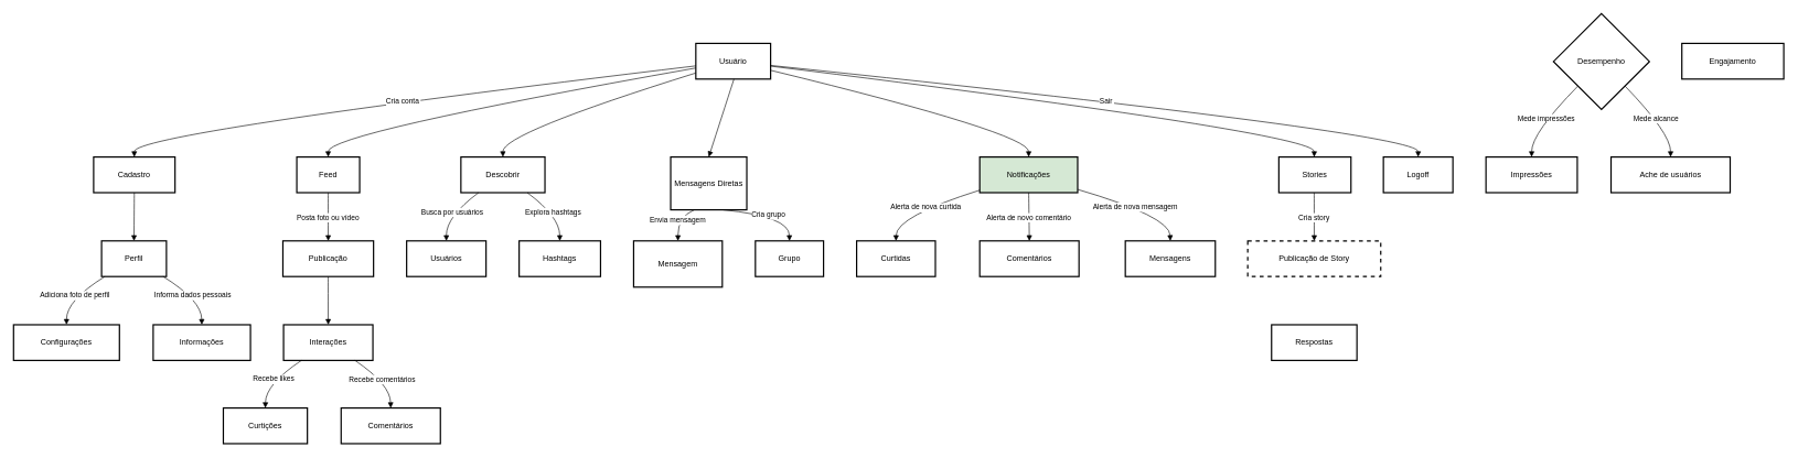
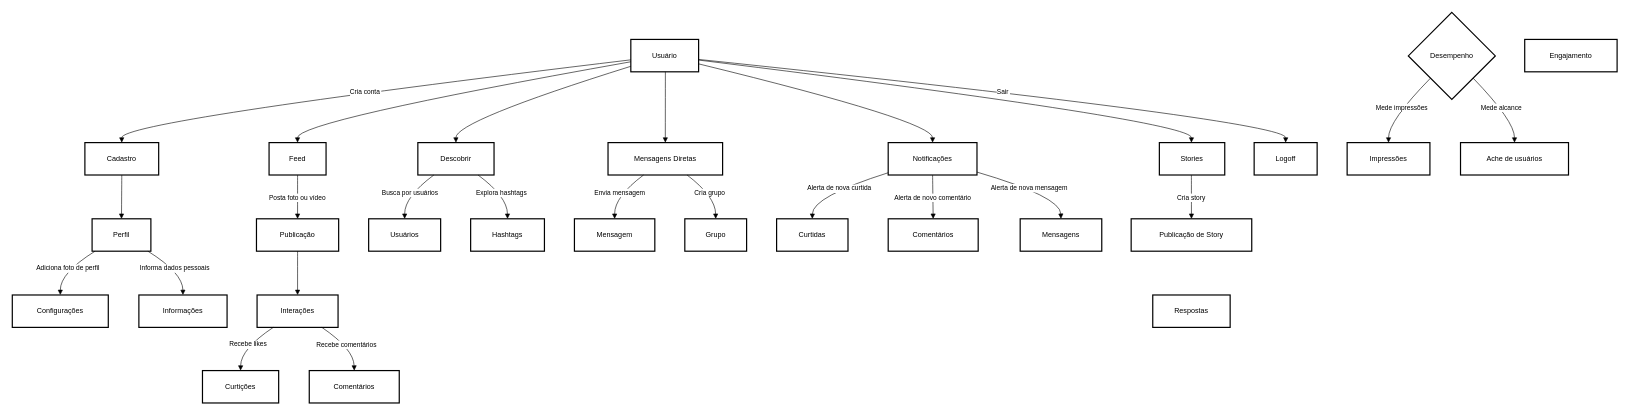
  <mxCell id="0" />
  <mxCell id="1" parent="0" />
  <mxCell id="2" value="Usuário" style="whiteSpace=wrap;strokeWidth=2;" vertex="1" parent="1"><mxGeometry x="1051" y="65" width="113" height="54" as="geometry" /></mxCell>
  <mxCell id="3" value="Cadastro" style="whiteSpace=wrap;strokeWidth=2;" vertex="1" parent="1"><mxGeometry x="141" y="237" width="123" height="54" as="geometry" /></mxCell>
  <mxCell id="4" value="Perfil" style="whiteSpace=wrap;strokeWidth=2;" vertex="1" parent="1"><mxGeometry x="153" y="364" width="98" height="54" as="geometry" /></mxCell>
  <mxCell id="5" value="Configurações" style="whiteSpace=wrap;strokeWidth=2;" vertex="1" parent="1"><mxGeometry x="20" y="491" width="160" height="54" as="geometry" /></mxCell>
  <mxCell id="6" value="Informações" style="whiteSpace=wrap;strokeWidth=2;" vertex="1" parent="1"><mxGeometry x="231" y="491" width="147" height="54" as="geometry" /></mxCell>
  <mxCell id="7" value="Feed" style="whiteSpace=wrap;strokeWidth=2;" vertex="1" parent="1"><mxGeometry x="448" y="237" width="95" height="54" as="geometry" /></mxCell>
  <mxCell id="8" value="Publicação" style="whiteSpace=wrap;strokeWidth=2;" vertex="1" parent="1"><mxGeometry x="427" y="364" width="137" height="54" as="geometry" /></mxCell>
  <mxCell id="9" value="Interações" style="whiteSpace=wrap;strokeWidth=2;" vertex="1" parent="1"><mxGeometry x="428" y="491" width="135" height="54" as="geometry" /></mxCell>
  <mxCell id="10" value="Curtições" style="whiteSpace=wrap;strokeWidth=2;" vertex="1" parent="1"><mxGeometry x="337" y="617" width="127" height="54" as="geometry" /></mxCell>
  <mxCell id="11" value="Comentários" style="whiteSpace=wrap;strokeWidth=2;" vertex="1" parent="1"><mxGeometry x="515" y="617" width="150" height="54" as="geometry" /></mxCell>
  <mxCell id="12" value="Descobrir" style="whiteSpace=wrap;strokeWidth=2;" vertex="1" parent="1"><mxGeometry x="696" y="237" width="127" height="54" as="geometry" /></mxCell>
  <mxCell id="13" value="Usuários" style="whiteSpace=wrap;strokeWidth=2;" vertex="1" parent="1"><mxGeometry x="614" y="364" width="120" height="54" as="geometry" /></mxCell>
  <mxCell id="14" value="Hashtags" style="whiteSpace=wrap;strokeWidth=2;" vertex="1" parent="1"><mxGeometry x="784" y="364" width="123" height="54" as="geometry" /></mxCell>
- <mxCell id="15" value="Mensagens Diretas" style="whiteSpace=wrap;strokeWidth=2;" vertex="1" parent="1"><mxGeometry x="1013" y="237" width="115" height="80" as="geometry" /></mxCell>
- <mxCell id="16" value="Mensagem" style="whiteSpace=wrap;strokeWidth=2;" vertex="1" parent="1"><mxGeometry x="957" y="364" width="134" height="70" as="geometry" /></mxCell>
+ <mxCell id="15" value="Mensagens Diretas" style="whiteSpace=wrap;strokeWidth=2;" vertex="1" parent="1"><mxGeometry x="1013" y="237" width="191" height="54" as="geometry" /></mxCell>
+ <mxCell id="16" value="Mensagem" style="whiteSpace=wrap;strokeWidth=2;" vertex="1" parent="1"><mxGeometry x="957" y="364" width="134" height="54" as="geometry" /></mxCell>
  <mxCell id="17" value="Grupo" style="whiteSpace=wrap;strokeWidth=2;" vertex="1" parent="1"><mxGeometry x="1141" y="364" width="103" height="54" as="geometry" /></mxCell>
- <mxCell id="18" value="Notificações" style="whiteSpace=wrap;strokeWidth=2;fillColor=#d5e8d4;" vertex="1" parent="1"><mxGeometry x="1480" y="237" width="148" height="54" as="geometry" /></mxCell>
+ <mxCell id="18" value="Notificações" style="whiteSpace=wrap;strokeWidth=2;" vertex="1" parent="1"><mxGeometry x="1480" y="237" width="148" height="54" as="geometry" /></mxCell>
  <mxCell id="19" value="Curtidas" style="whiteSpace=wrap;strokeWidth=2;" vertex="1" parent="1"><mxGeometry x="1294" y="364" width="119" height="54" as="geometry" /></mxCell>
  <mxCell id="20" value="Comentários" style="whiteSpace=wrap;strokeWidth=2;" vertex="1" parent="1"><mxGeometry x="1480" y="364" width="150" height="54" as="geometry" /></mxCell>
  <mxCell id="21" value="Mensagens" style="whiteSpace=wrap;strokeWidth=2;" vertex="1" parent="1"><mxGeometry x="1700" y="364" width="136" height="54" as="geometry" /></mxCell>
  <mxCell id="22" value="Stories" style="whiteSpace=wrap;strokeWidth=2;" vertex="1" parent="1"><mxGeometry x="1932" y="237" width="109" height="54" as="geometry" /></mxCell>
- <mxCell id="23" value="Publicação de Story" style="whiteSpace=wrap;strokeWidth=2;dashed=1;" vertex="1" parent="1"><mxGeometry x="1885" y="364" width="201" height="54" as="geometry" /></mxCell>
+ <mxCell id="23" value="Publicação de Story" style="whiteSpace=wrap;strokeWidth=2;" vertex="1" parent="1"><mxGeometry x="1885" y="364" width="201" height="54" as="geometry" /></mxCell>
  <mxCell id="24" value="Respostas" style="whiteSpace=wrap;strokeWidth=2;" vertex="1" parent="1"><mxGeometry x="1921" y="491" width="129" height="54" as="geometry" /></mxCell>
  <mxCell id="25" value="Desempenho" style="rhombus;strokeWidth=2;whiteSpace=wrap;" vertex="1" parent="1"><mxGeometry x="2347" y="20" width="145" height="145" as="geometry" /></mxCell>
  <mxCell id="26" value="Engajamento" style="whiteSpace=wrap;strokeWidth=2;" vertex="1" parent="1"><mxGeometry x="2541" y="65" width="154" height="54" as="geometry" /></mxCell>
  <mxCell id="27" value="Impressões" style="whiteSpace=wrap;strokeWidth=2;" vertex="1" parent="1"><mxGeometry x="2245" y="237" width="138" height="54" as="geometry" /></mxCell>
  <mxCell id="28" value="Ache de usuários" style="whiteSpace=wrap;strokeWidth=2;" vertex="1" parent="1"><mxGeometry x="2434" y="237" width="180" height="54" as="geometry" /></mxCell>
  <mxCell id="29" value="Logoff" style="whiteSpace=wrap;strokeWidth=2;" vertex="1" parent="1"><mxGeometry x="2090" y="237" width="105" height="54" as="geometry" /></mxCell>
  <mxCell id="30" value="Cria conta" style="curved=1;startArrow=none;endArrow=block;exitX=0;exitY=0.63;entryX=0.5;entryY=0;" edge="1" parent="1" source="2" target="3"><mxGeometry relative="1" as="geometry"><Array as="points"><mxPoint x="202" y="201" /></Array></mxGeometry></mxCell>
  <mxCell id="31" value="" style="curved=1;startArrow=none;endArrow=block;exitX=0.5;exitY=1;entryX=0.5;entryY=-0.01;" edge="1" parent="1" source="3" target="4"><mxGeometry relative="1" as="geometry"><Array as="points" /></mxGeometry></mxCell>
  <mxCell id="32" value="Adiciona foto de perfil" style="curved=1;startArrow=none;endArrow=block;exitX=0.06;exitY=0.99;entryX=0.5;entryY=0;" edge="1" parent="1" source="4" target="5"><mxGeometry relative="1" as="geometry"><Array as="points"><mxPoint x="100" y="454" /></Array></mxGeometry></mxCell>
  <mxCell id="33" value="Informa dados pessoais" style="curved=1;startArrow=none;endArrow=block;exitX=0.94;exitY=0.99;entryX=0.5;entryY=0;" edge="1" parent="1" source="4" target="6"><mxGeometry relative="1" as="geometry"><Array as="points"><mxPoint x="304" y="454" /></Array></mxGeometry></mxCell>
  <mxCell id="34" value="" style="curved=1;startArrow=none;endArrow=block;exitX=0;exitY=0.69;entryX=0.5;entryY=0;" edge="1" parent="1" source="2" target="7"><mxGeometry relative="1" as="geometry"><Array as="points"><mxPoint x="495" y="201" /></Array></mxGeometry></mxCell>
  <mxCell id="35" value="Posta foto ou vídeo" style="curved=1;startArrow=none;endArrow=block;exitX=0.5;exitY=1;entryX=0.5;entryY=-0.01;" edge="1" parent="1" source="7" target="8"><mxGeometry relative="1" as="geometry"><Array as="points" /></mxGeometry></mxCell>
  <mxCell id="36" value="" style="curved=1;startArrow=none;endArrow=block;exitX=0.5;exitY=0.99;entryX=0.5;entryY=0;" edge="1" parent="1" source="8" target="9"><mxGeometry relative="1" as="geometry"><Array as="points" /></mxGeometry></mxCell>
  <mxCell id="37" value="Recebe likes" style="curved=1;startArrow=none;endArrow=block;exitX=0.2;exitY=1;entryX=0.5;entryY=0;" edge="1" parent="1" source="9" target="10"><mxGeometry relative="1" as="geometry"><Array as="points"><mxPoint x="401" y="581" /></Array></mxGeometry></mxCell>
  <mxCell id="38" value="Recebe comentários" style="curved=1;startArrow=none;endArrow=block;exitX=0.8;exitY=1;entryX=0.5;entryY=0;" edge="1" parent="1" source="9" target="11"><mxGeometry relative="1" as="geometry"><Array as="points"><mxPoint x="589" y="581" /></Array></mxGeometry></mxCell>
  <mxCell id="39" value="" style="curved=1;startArrow=none;endArrow=block;exitX=0;exitY=0.83;entryX=0.5;entryY=0;" edge="1" parent="1" source="2" target="12"><mxGeometry relative="1" as="geometry"><Array as="points"><mxPoint x="759" y="201" /></Array></mxGeometry></mxCell>
  <mxCell id="40" value="Busca por usuários" style="curved=1;startArrow=none;endArrow=block;exitX=0.21;exitY=1;entryX=0.5;entryY=-0.01;" edge="1" parent="1" source="12" target="13"><mxGeometry relative="1" as="geometry"><Array as="points"><mxPoint x="674" y="327" /></Array></mxGeometry></mxCell>
  <mxCell id="41" value="Explora hashtags" style="curved=1;startArrow=none;endArrow=block;exitX=0.79;exitY=1;entryX=0.5;entryY=-0.01;" edge="1" parent="1" source="12" target="14"><mxGeometry relative="1" as="geometry"><Array as="points"><mxPoint x="845" y="327" /></Array></mxGeometry></mxCell>
  <mxCell id="42" value="" style="curved=1;startArrow=none;endArrow=block;exitX=0.51;exitY=1.01;entryX=0.5;entryY=0;" edge="1" parent="1" source="2" target="15"><mxGeometry relative="1" as="geometry"><Array as="points" /></mxGeometry></mxCell>
  <mxCell id="43" value="Envia mensagem" style="curved=1;startArrow=none;endArrow=block;exitX=0.31;exitY=1;entryX=0.5;entryY=-0.01;" edge="1" parent="1" source="15" target="16"><mxGeometry relative="1" as="geometry"><Array as="points"><mxPoint x="1024" y="327" /></Array></mxGeometry></mxCell>
  <mxCell id="44" value="Cria grupo" style="curved=1;startArrow=none;endArrow=block;exitX=0.69;exitY=1;entryX=0.5;entryY=-0.01;" edge="1" parent="1" source="15" target="17"><mxGeometry relative="1" as="geometry"><Array as="points"><mxPoint x="1192" y="327" /></Array></mxGeometry></mxCell>
  <mxCell id="45" value="" style="curved=1;startArrow=none;endArrow=block;exitX=1.01;exitY=0.76;entryX=0.5;entryY=0;" edge="1" parent="1" source="2" target="18"><mxGeometry relative="1" as="geometry"><Array as="points"><mxPoint x="1554" y="201" /></Array></mxGeometry></mxCell>
  <mxCell id="46" value="Alerta de nova curtida" style="curved=1;startArrow=none;endArrow=block;exitX=0;exitY=0.93;entryX=0.5;entryY=-0.01;" edge="1" parent="1" source="18" target="19"><mxGeometry relative="1" as="geometry"><Array as="points"><mxPoint x="1354" y="327" /></Array></mxGeometry></mxCell>
  <mxCell id="47" value="Alerta de novo comentário" style="curved=1;startArrow=none;endArrow=block;exitX=0.5;exitY=1;entryX=0.5;entryY=-0.01;" edge="1" parent="1" source="18" target="20"><mxGeometry relative="1" as="geometry"><Array as="points" /></mxGeometry></mxCell>
  <mxCell id="48" value="Alerta de nova mensagem" style="curved=1;startArrow=none;endArrow=block;exitX=1;exitY=0.91;entryX=0.5;entryY=-0.01;" edge="1" parent="1" source="18" target="21"><mxGeometry relative="1" as="geometry"><Array as="points"><mxPoint x="1767" y="327" /></Array></mxGeometry></mxCell>
  <mxCell id="49" value="" style="curved=1;startArrow=none;endArrow=block;exitX=1.01;exitY=0.64;entryX=0.49;entryY=0;" edge="1" parent="1" source="2" target="22"><mxGeometry relative="1" as="geometry"><Array as="points"><mxPoint x="1986" y="201" /></Array></mxGeometry></mxCell>
  <mxCell id="50" value="Cria story" style="curved=1;startArrow=none;endArrow=block;exitX=0.49;exitY=1;entryX=0.5;entryY=-0.01;" edge="1" parent="1" source="22" target="23"><mxGeometry relative="1" as="geometry"><Array as="points" /></mxGeometry></mxCell>
  <mxCell id="51" value="Mede impressões" style="curved=1;startArrow=none;endArrow=block;exitX=0.02;exitY=1;entryX=0.5;entryY=0;" edge="1" parent="1" source="25" target="27"><mxGeometry relative="1" as="geometry"><Array as="points"><mxPoint x="2314" y="201" /></Array></mxGeometry></mxCell>
  <mxCell id="52" value="Mede alcance" style="curved=1;startArrow=none;endArrow=block;exitX=0.98;exitY=1;entryX=0.5;entryY=0;" edge="1" parent="1" source="25" target="28"><mxGeometry relative="1" as="geometry"><Array as="points"><mxPoint x="2524" y="201" /></Array></mxGeometry></mxCell>
  <mxCell id="53" value="Sair" style="curved=1;startArrow=none;endArrow=block;exitX=1.01;exitY=0.62;entryX=0.5;entryY=0;" edge="1" parent="1" source="2" target="29"><mxGeometry relative="1" as="geometry"><Array as="points"><mxPoint x="2143" y="201" /></Array></mxGeometry></mxCell>
